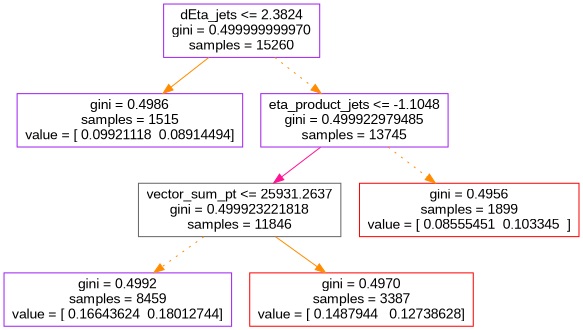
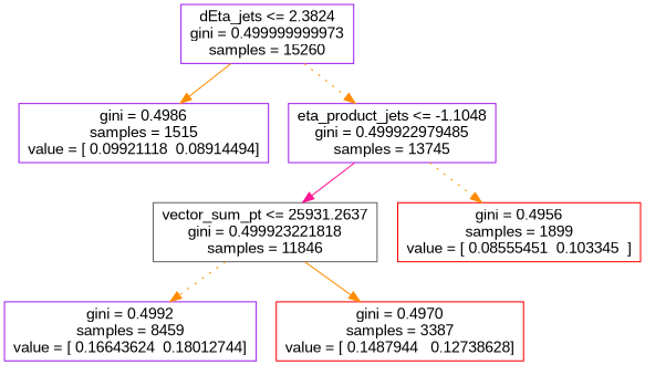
  digraph {
    fontname="Liberation Sans"
    node [shape=box color=purple fontname="Liberation Sans"]
    edge [color=darkorange style=solid fontname="Liberation Sans"]
-   n1 [label="dEta_jets <= 2.3824\ngini = 0.499999999970\nsamples = 15260"]
+   n1 [label="dEta_jets <= 2.3824\ngini = 0.499999999973\nsamples = 15260"]
    n2 [label="gini = 0.4986\nsamples = 1515\nvalue = [ 0.09921118  0.08914494]"]
    n3 [label="eta_product_jets <= -1.1048\ngini = 0.499922979485\nsamples = 13745"]
    n4 [label="vector_sum_pt <= 25931.2637\ngini = 0.499923221818\nsamples = 11846" color=gray40]
    n5 [label="gini = 0.4956\nsamples = 1899\nvalue = [ 0.08555451  0.103345  ]" color=red]
    n6 [label="gini = 0.4992\nsamples = 8459\nvalue = [ 0.16643624  0.18012744]"]
    n7 [label="gini = 0.4970\nsamples = 3387\nvalue = [ 0.1487944   0.12738628]" color=red]
    n1 -> n2
    n1 -> n3 [style=dotted]
    n3 -> n4 [color=deeppink]
    n3 -> n5 [style=dotted]
    n4 -> n6 [style=dotted]
    n4 -> n7
  }
